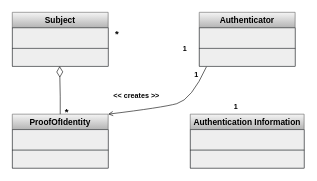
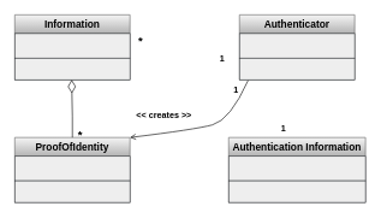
  <mxCell id="0" />
  <mxCell id="1" parent="0" />
  <mxCell id="2" value="&lt;b&gt;&amp;lt;&amp;lt; creates &amp;gt;&amp;gt;&lt;/b&gt;" style="text;html=1;resizable=0;points=[];;align=center;verticalAlign=middle;labelBackgroundColor=none;rounded=0;shadow=0;strokeWidth=1;fontSize=12;" parent="1" vertex="1" connectable="0"><mxGeometry x="214" y="160" as="geometry"><mxPoint x="12" y="-2" as="offset" /></mxGeometry></mxCell>
  <mxCell id="3" value="Authentication Information" style="swimlane;fontStyle=1;childLayout=stackLayout;horizontal=1;startSize=26;fillColor=#f5f5f5;horizontalStack=0;resizeParent=1;resizeParentMax=0;resizeLast=0;collapsible=1;marginBottom=0;strokeColor=#666666;gradientColor=#b3b3b3;fontSize=14;" vertex="1" parent="1"><mxGeometry x="317" y="190" width="190" height="90" as="geometry" /></mxCell>
  <mxCell id="4" value="" style="text;strokeColor=#36393d;fillColor=#eeeeee;align=left;verticalAlign=top;spacingLeft=4;spacingRight=4;overflow=hidden;rotatable=0;points=[[0,0.5],[1,0.5]];portConstraint=eastwest;" vertex="1" parent="3"><mxGeometry y="26" width="190" height="34" as="geometry" /></mxCell>
  <mxCell id="5" value="" style="text;strokeColor=#36393d;fillColor=#eeeeee;align=left;verticalAlign=top;spacingLeft=4;spacingRight=4;overflow=hidden;rotatable=0;points=[[0,0.5],[1,0.5]];portConstraint=eastwest;" vertex="1" parent="3"><mxGeometry y="60" width="190" height="30" as="geometry" /></mxCell>
- <mxCell id="6" value="Subject" style="swimlane;fontStyle=1;childLayout=stackLayout;horizontal=1;startSize=26;fillColor=#f5f5f5;horizontalStack=0;resizeParent=1;resizeParentMax=0;resizeLast=0;collapsible=1;marginBottom=0;strokeColor=#666666;gradientColor=#b3b3b3;fontSize=14;" vertex="1" parent="1"><mxGeometry x="20" y="20" width="160" height="90" as="geometry" /></mxCell>
+ <mxCell id="6" value="Information" style="swimlane;fontStyle=1;childLayout=stackLayout;horizontal=1;startSize=26;fillColor=#f5f5f5;horizontalStack=0;resizeParent=1;resizeParentMax=0;resizeLast=0;collapsible=1;marginBottom=0;strokeColor=#666666;gradientColor=#b3b3b3;fontSize=14;" vertex="1" parent="1"><mxGeometry x="20" y="20" width="160" height="90" as="geometry" /></mxCell>
  <mxCell id="7" value="" style="text;strokeColor=#36393d;fillColor=#eeeeee;align=left;verticalAlign=top;spacingLeft=4;spacingRight=4;overflow=hidden;rotatable=0;points=[[0,0.5],[1,0.5]];portConstraint=eastwest;" vertex="1" parent="6"><mxGeometry y="26" width="160" height="34" as="geometry" /></mxCell>
  <mxCell id="8" value="" style="text;strokeColor=#36393d;fillColor=#eeeeee;align=left;verticalAlign=top;spacingLeft=4;spacingRight=4;overflow=hidden;rotatable=0;points=[[0,0.5],[1,0.5]];portConstraint=eastwest;" vertex="1" parent="6"><mxGeometry y="60" width="160" height="30" as="geometry" /></mxCell>
  <mxCell id="9" value="Authenticator" style="swimlane;fontStyle=1;childLayout=stackLayout;horizontal=1;startSize=26;fillColor=#f5f5f5;horizontalStack=0;resizeParent=1;resizeParentMax=0;resizeLast=0;collapsible=1;marginBottom=0;strokeColor=#666666;gradientColor=#b3b3b3;fontSize=14;" vertex="1" parent="1"><mxGeometry x="332" y="20" width="160" height="90" as="geometry" /></mxCell>
  <mxCell id="10" value="" style="text;strokeColor=#36393d;fillColor=#eeeeee;align=left;verticalAlign=top;spacingLeft=4;spacingRight=4;overflow=hidden;rotatable=0;points=[[0,0.5],[1,0.5]];portConstraint=eastwest;" vertex="1" parent="9"><mxGeometry y="26" width="160" height="34" as="geometry" /></mxCell>
  <mxCell id="11" value="" style="text;strokeColor=#36393d;fillColor=#eeeeee;align=left;verticalAlign=top;spacingLeft=4;spacingRight=4;overflow=hidden;rotatable=0;points=[[0,0.5],[1,0.5]];portConstraint=eastwest;" vertex="1" parent="9"><mxGeometry y="60" width="160" height="30" as="geometry" /></mxCell>
  <mxCell id="12" value="ProofOfIdentity" style="swimlane;fontStyle=1;childLayout=stackLayout;horizontal=1;startSize=26;fillColor=#f5f5f5;horizontalStack=0;resizeParent=1;resizeParentMax=0;resizeLast=0;collapsible=1;marginBottom=0;strokeColor=#666666;gradientColor=#b3b3b3;fontSize=14;" vertex="1" parent="1"><mxGeometry x="20" y="190" width="160" height="90" as="geometry" /></mxCell>
  <mxCell id="13" value="" style="text;strokeColor=#36393d;fillColor=#eeeeee;align=left;verticalAlign=top;spacingLeft=4;spacingRight=4;overflow=hidden;rotatable=0;points=[[0,0.5],[1,0.5]];portConstraint=eastwest;" vertex="1" parent="12"><mxGeometry y="26" width="160" height="34" as="geometry" /></mxCell>
  <mxCell id="14" value="" style="text;strokeColor=#36393d;fillColor=#eeeeee;align=left;verticalAlign=top;spacingLeft=4;spacingRight=4;overflow=hidden;rotatable=0;points=[[0,0.5],[1,0.5]];portConstraint=eastwest;" vertex="1" parent="12"><mxGeometry y="60" width="160" height="30" as="geometry" /></mxCell>
  <mxCell id="15" value="" style="endArrow=none;html=1;rounded=0;exitX=0.494;exitY=1;exitDx=0;exitDy=0;exitPerimeter=0;entryX=0.5;entryY=0;entryDx=0;entryDy=0;startArrow=diamondThin;startFill=0;startSize=16;" edge="1" parent="1" source="8" target="12"><mxGeometry width="50" height="50" relative="1" as="geometry"><mxPoint x="270" y="-20" as="sourcePoint" /><mxPoint x="320" y="-70" as="targetPoint" /><Array as="points"><mxPoint x="100" y="160" /></Array></mxGeometry></mxCell>
  <mxCell id="16" value="" style="curved=1;endArrow=open;html=1;rounded=0;entryX=1;entryY=0;entryDx=0;entryDy=0;exitX=0.075;exitY=1.033;exitDx=0;exitDy=0;exitPerimeter=0;endFill=0;" edge="1" parent="1" source="11" target="12"><mxGeometry width="50" height="50" relative="1" as="geometry"><mxPoint x="269" y="166" as="sourcePoint" /><mxPoint x="319" y="116" as="targetPoint" /><Array as="points"><mxPoint x="319" y="166" /><mxPoint x="270" y="179" /></Array></mxGeometry></mxCell>
  <mxCell id="17" value="*" style="resizable=0;align=left;verticalAlign=bottom;labelBackgroundColor=none;fontSize=16;fontStyle=1" connectable="0" vertex="1" parent="1"><mxGeometry x="190" y="65" as="geometry" /></mxCell>
  <mxCell id="18" value="*" style="resizable=0;align=left;verticalAlign=bottom;labelBackgroundColor=none;fontSize=16;fontStyle=1" connectable="0" vertex="1" parent="1"><mxGeometry x="106" y="196" as="geometry" /></mxCell>
  <mxCell id="19" value="1" style="text;whiteSpace=wrap;html=1;fontStyle=1" vertex="1" parent="1"><mxGeometry x="303" y="67" width="20" height="20" as="geometry" /></mxCell>
  <mxCell id="20" value="1" style="text;whiteSpace=wrap;html=1;fontStyle=1" vertex="1" parent="1"><mxGeometry x="388" y="164" width="20" height="20" as="geometry" /></mxCell>
  <mxCell id="21" value="1" style="text;whiteSpace=wrap;html=1;fontStyle=1" vertex="1" parent="1"><mxGeometry x="322" y="111" width="20" height="20" as="geometry" /></mxCell>
